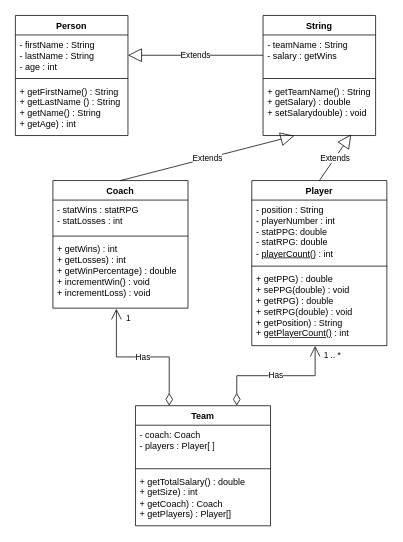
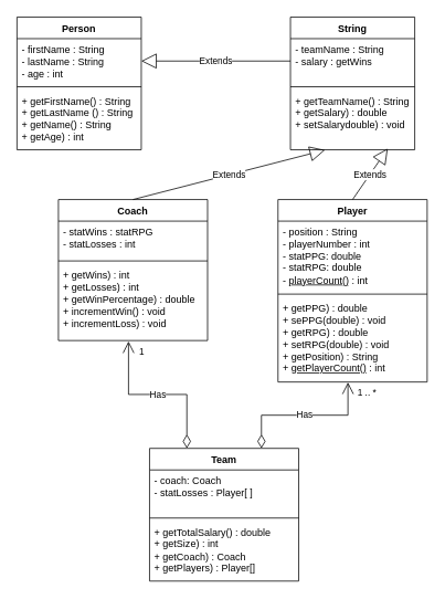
  <mxCell id="0" />
  <mxCell id="1" parent="0" />
  <mxCell id="2" value="Person" style="swimlane;fontStyle=1;align=center;verticalAlign=top;childLayout=stackLayout;horizontal=1;startSize=26;horizontalStack=0;resizeParent=1;resizeParentMax=0;resizeLast=0;collapsible=1;marginBottom=0;whiteSpace=wrap;html=1;" vertex="1" parent="1"><mxGeometry x="20" y="20" width="150" height="160" as="geometry" /></mxCell>
  <mxCell id="3" value="&lt;div&gt;- firstName : String&lt;/div&gt;&lt;div&gt;- lastName : String&lt;/div&gt;&lt;div&gt;- age : int&lt;/div&gt;" style="text;strokeColor=none;fillColor=none;align=left;verticalAlign=top;spacingLeft=4;spacingRight=4;overflow=hidden;rotatable=0;points=[[0,0.5],[1,0.5]];portConstraint=eastwest;whiteSpace=wrap;html=1;" vertex="1" parent="2"><mxGeometry y="26" width="150" height="54" as="geometry" /></mxCell>
  <mxCell id="4" value="" style="line;strokeWidth=1;fillColor=none;align=left;verticalAlign=middle;spacingTop=-1;spacingLeft=3;spacingRight=3;rotatable=0;labelPosition=right;points=[];portConstraint=eastwest;strokeColor=inherit;" vertex="1" parent="2"><mxGeometry y="80" width="150" height="8" as="geometry" /></mxCell>
  <mxCell id="5" value="&lt;div&gt;&lt;span style=&quot;background-color: initial;&quot;&gt;+ getFirstName() : String&amp;nbsp;&lt;/span&gt;&lt;/div&gt;&lt;div&gt;&lt;span style=&quot;background-color: initial;&quot;&gt;+ getLastName () : String&amp;nbsp;&lt;/span&gt;&lt;/div&gt;&lt;div&gt;&lt;span style=&quot;background-color: initial;&quot;&gt;+ getName() : String&amp;nbsp;&lt;/span&gt;&lt;/div&gt;&lt;div&gt;&lt;span style=&quot;background-color: initial;&quot;&gt;+ getAge) : int&lt;/span&gt;&lt;/div&gt;" style="text;strokeColor=none;fillColor=none;align=left;verticalAlign=top;spacingLeft=4;spacingRight=4;overflow=hidden;rotatable=0;points=[[0,0.5],[1,0.5]];portConstraint=eastwest;whiteSpace=wrap;html=1;" vertex="1" parent="2"><mxGeometry y="88" width="150" height="72" as="geometry" /></mxCell>
  <mxCell id="6" value="String" style="swimlane;fontStyle=1;align=center;verticalAlign=top;childLayout=stackLayout;horizontal=1;startSize=26;horizontalStack=0;resizeParent=1;resizeParentMax=0;resizeLast=0;collapsible=1;marginBottom=0;whiteSpace=wrap;html=1;" vertex="1" parent="1"><mxGeometry x="350" y="20" width="150" height="160" as="geometry" /></mxCell>
  <mxCell id="7" value="&lt;div&gt;- teamName : String&lt;/div&gt;&lt;div&gt;- salary : getWins&lt;/div&gt;" style="text;strokeColor=none;fillColor=none;align=left;verticalAlign=top;spacingLeft=4;spacingRight=4;overflow=hidden;rotatable=0;points=[[0,0.5],[1,0.5]];portConstraint=eastwest;whiteSpace=wrap;html=1;" vertex="1" parent="6"><mxGeometry y="26" width="150" height="54" as="geometry" /></mxCell>
  <mxCell id="8" value="" style="line;strokeWidth=1;fillColor=none;align=left;verticalAlign=middle;spacingTop=-1;spacingLeft=3;spacingRight=3;rotatable=0;labelPosition=right;points=[];portConstraint=eastwest;strokeColor=inherit;" vertex="1" parent="6"><mxGeometry y="80" width="150" height="8" as="geometry" /></mxCell>
  <mxCell id="9" value="+ getTeamName() : String&lt;div&gt;+ getSalary) : double&amp;nbsp;&lt;div&gt;+ setSalarydouble) : void&lt;/div&gt;&lt;/div&gt;" style="text;strokeColor=none;fillColor=none;align=left;verticalAlign=top;spacingLeft=4;spacingRight=4;overflow=hidden;rotatable=0;points=[[0,0.5],[1,0.5]];portConstraint=eastwest;whiteSpace=wrap;html=1;" vertex="1" parent="6"><mxGeometry y="88" width="150" height="72" as="geometry" /></mxCell>
  <mxCell id="10" value="Coach" style="swimlane;fontStyle=1;align=center;verticalAlign=top;childLayout=stackLayout;horizontal=1;startSize=26;horizontalStack=0;resizeParent=1;resizeParentMax=0;resizeLast=0;collapsible=1;marginBottom=0;whiteSpace=wrap;html=1;" vertex="1" parent="1"><mxGeometry x="70" y="240" width="180" height="170" as="geometry" /></mxCell>
  <mxCell id="11" value="&lt;div&gt;- statWins : statRPG&lt;/div&gt;&lt;div&gt;- statLosses : int&lt;/div&gt;" style="text;strokeColor=none;fillColor=none;align=left;verticalAlign=top;spacingLeft=4;spacingRight=4;overflow=hidden;rotatable=0;points=[[0,0.5],[1,0.5]];portConstraint=eastwest;whiteSpace=wrap;html=1;" vertex="1" parent="10"><mxGeometry y="26" width="180" height="44" as="geometry" /></mxCell>
  <mxCell id="12" value="" style="line;strokeWidth=1;fillColor=none;align=left;verticalAlign=middle;spacingTop=-1;spacingLeft=3;spacingRight=3;rotatable=0;labelPosition=right;points=[];portConstraint=eastwest;strokeColor=inherit;" vertex="1" parent="10"><mxGeometry y="70" width="180" height="8" as="geometry" /></mxCell>
  <mxCell id="13" value="+ getWins) : int&amp;nbsp;&lt;div&gt;+ getLosses) : int&amp;nbsp;&lt;/div&gt;&lt;div&gt;+ getWinPercentage) : double&amp;nbsp;&lt;/div&gt;&lt;div&gt;+ incrementWin() : void&amp;nbsp;&lt;/div&gt;&lt;div&gt;+ incrementLoss) : void&lt;/div&gt;" style="text;strokeColor=none;fillColor=none;align=left;verticalAlign=top;spacingLeft=4;spacingRight=4;overflow=hidden;rotatable=0;points=[[0,0.5],[1,0.5]];portConstraint=eastwest;whiteSpace=wrap;html=1;" vertex="1" parent="10"><mxGeometry y="78" width="180" height="92" as="geometry" /></mxCell>
  <mxCell id="14" value="Player" style="swimlane;fontStyle=1;align=center;verticalAlign=top;childLayout=stackLayout;horizontal=1;startSize=26;horizontalStack=0;resizeParent=1;resizeParentMax=0;resizeLast=0;collapsible=1;marginBottom=0;whiteSpace=wrap;html=1;" vertex="1" parent="1"><mxGeometry x="335" y="240" width="180" height="220" as="geometry" /></mxCell>
  <mxCell id="15" value="&lt;div&gt;- position : String&lt;/div&gt;&lt;div&gt;- playerNumber : int&lt;/div&gt;&lt;div&gt;- statPPG: double&lt;/div&gt;&lt;div&gt;- statRPG: double&lt;/div&gt;&lt;div&gt;- &lt;u&gt;playerCount()&lt;/u&gt; : int&lt;/div&gt;" style="text;strokeColor=none;fillColor=none;align=left;verticalAlign=top;spacingLeft=4;spacingRight=4;overflow=hidden;rotatable=0;points=[[0,0.5],[1,0.5]];portConstraint=eastwest;whiteSpace=wrap;html=1;" vertex="1" parent="14"><mxGeometry y="26" width="180" height="84" as="geometry" /></mxCell>
  <mxCell id="16" value="" style="line;strokeWidth=1;fillColor=none;align=left;verticalAlign=middle;spacingTop=-1;spacingLeft=3;spacingRight=3;rotatable=0;labelPosition=right;points=[];portConstraint=eastwest;strokeColor=inherit;" vertex="1" parent="14"><mxGeometry y="110" width="180" height="8" as="geometry" /></mxCell>
  <mxCell id="17" value="&lt;div&gt;+ getPPG) : double&amp;nbsp;&lt;/div&gt;&lt;div&gt;+ sePPG(double) : void&lt;/div&gt;&lt;div&gt;&lt;span style=&quot;background-color: initial;&quot;&gt;+ getRPG) : double&amp;nbsp;&lt;/span&gt;&lt;/div&gt;&lt;div&gt;&lt;span style=&quot;background-color: initial;&quot;&gt;+ setRPG(double) : void&amp;nbsp;&lt;/span&gt;&lt;/div&gt;&lt;div&gt;&lt;span style=&quot;background-color: initial;&quot;&gt;+ getPosition) : String&lt;/span&gt;&lt;/div&gt;&lt;div&gt;&lt;span style=&quot;background-color: initial;&quot;&gt;+ &lt;u&gt;getPlayerCount()&lt;/u&gt; : int&lt;/span&gt;&lt;/div&gt;" style="text;strokeColor=none;fillColor=none;align=left;verticalAlign=top;spacingLeft=4;spacingRight=4;overflow=hidden;rotatable=0;points=[[0,0.5],[1,0.5]];portConstraint=eastwest;whiteSpace=wrap;html=1;" vertex="1" parent="14"><mxGeometry y="118" width="180" height="102" as="geometry" /></mxCell>
  <mxCell id="18" value="Team" style="swimlane;fontStyle=1;align=center;verticalAlign=top;childLayout=stackLayout;horizontal=1;startSize=26;horizontalStack=0;resizeParent=1;resizeParentMax=0;resizeLast=0;collapsible=1;marginBottom=0;whiteSpace=wrap;html=1;" vertex="1" parent="1"><mxGeometry x="180" y="540" width="180" height="160" as="geometry" /></mxCell>
- <mxCell id="19" value="&lt;div&gt;- coach: Coach&lt;/div&gt;&lt;div&gt;- players : Player[ ]&lt;/div&gt;" style="text;strokeColor=none;fillColor=none;align=left;verticalAlign=top;spacingLeft=4;spacingRight=4;overflow=hidden;rotatable=0;points=[[0,0.5],[1,0.5]];portConstraint=eastwest;whiteSpace=wrap;html=1;" vertex="1" parent="18"><mxGeometry y="26" width="180" height="54" as="geometry" /></mxCell>
+ <mxCell id="19" value="&lt;div&gt;- coach: Coach&lt;/div&gt;&lt;div&gt;- statLosses : Player[ ]&lt;/div&gt;" style="text;strokeColor=none;fillColor=none;align=left;verticalAlign=top;spacingLeft=4;spacingRight=4;overflow=hidden;rotatable=0;points=[[0,0.5],[1,0.5]];portConstraint=eastwest;whiteSpace=wrap;html=1;" vertex="1" parent="18"><mxGeometry y="26" width="180" height="54" as="geometry" /></mxCell>
  <mxCell id="20" value="" style="line;strokeWidth=1;fillColor=none;align=left;verticalAlign=middle;spacingTop=-1;spacingLeft=3;spacingRight=3;rotatable=0;labelPosition=right;points=[];portConstraint=eastwest;strokeColor=inherit;" vertex="1" parent="18"><mxGeometry y="80" width="180" height="8" as="geometry" /></mxCell>
  <mxCell id="21" value="+ getTotalSalary() : double&amp;nbsp;&lt;div&gt;+ getSize) : int&amp;nbsp;&lt;div&gt;+ getCoach) : Coach&amp;nbsp;&lt;/div&gt;&lt;div&gt;+&lt;span style=&quot;background-color: initial;&quot;&gt;&amp;nbsp;getPlayers) : Player[]&lt;/span&gt;&lt;/div&gt;&lt;/div&gt;" style="text;strokeColor=none;fillColor=none;align=left;verticalAlign=top;spacingLeft=4;spacingRight=4;overflow=hidden;rotatable=0;points=[[0,0.5],[1,0.5]];portConstraint=eastwest;whiteSpace=wrap;html=1;" vertex="1" parent="18"><mxGeometry y="88" width="180" height="72" as="geometry" /></mxCell>
  <mxCell id="22" value="Extends" style="endArrow=block;endSize=16;endFill=0;html=1;rounded=0;exitX=0;exitY=0.5;exitDx=0;exitDy=0;entryX=1;entryY=0.5;entryDx=0;entryDy=0;" edge="1" parent="1" source="7" target="3"><mxGeometry width="160" relative="1" as="geometry"><mxPoint x="150" y="200" as="sourcePoint" /><mxPoint x="200" y="120" as="targetPoint" /></mxGeometry></mxCell>
  <mxCell id="23" value="Extends" style="endArrow=block;endSize=16;endFill=0;html=1;rounded=0;entryX=0.278;entryY=1.004;entryDx=0;entryDy=0;entryPerimeter=0;exitX=0.5;exitY=0;exitDx=0;exitDy=0;" edge="1" parent="1" source="10" target="9"><mxGeometry width="160" relative="1" as="geometry"><mxPoint x="150" y="200" as="sourcePoint" /><mxPoint x="310" y="200" as="targetPoint" /></mxGeometry></mxCell>
  <mxCell id="24" value="Extends" style="endArrow=block;endSize=16;endFill=0;html=1;rounded=0;exitX=0.5;exitY=0;exitDx=0;exitDy=0;entryX=0.783;entryY=0.979;entryDx=0;entryDy=0;entryPerimeter=0;" edge="1" parent="1" source="14" target="9"><mxGeometry width="160" relative="1" as="geometry"><mxPoint x="120" y="270" as="sourcePoint" /><mxPoint x="340" y="180" as="targetPoint" /></mxGeometry></mxCell>
  <mxCell id="25" value="Has" style="endArrow=open;html=1;endSize=12;startArrow=diamondThin;startSize=14;startFill=0;edgeStyle=orthogonalEdgeStyle;rounded=0;exitX=0.25;exitY=0;exitDx=0;exitDy=0;entryX=0.47;entryY=1.01;entryDx=0;entryDy=0;entryPerimeter=0;" edge="1" parent="1" source="18" target="13"><mxGeometry relative="1" as="geometry"><mxPoint x="250" y="550" as="sourcePoint" /><mxPoint x="410" y="550" as="targetPoint" /></mxGeometry></mxCell>
  <mxCell id="26" value="1" style="edgeLabel;resizable=0;html=1;align=right;verticalAlign=top;" connectable="0" vertex="1" parent="25"><mxGeometry x="1" relative="1" as="geometry"><mxPoint x="19" as="offset" /></mxGeometry></mxCell>
  <mxCell id="27" value="Has" style="endArrow=open;html=1;endSize=12;startArrow=diamondThin;startSize=14;startFill=0;edgeStyle=orthogonalEdgeStyle;rounded=0;exitX=0.75;exitY=0;exitDx=0;exitDy=0;entryX=0.469;entryY=1.004;entryDx=0;entryDy=0;entryPerimeter=0;" edge="1" parent="1" source="18" target="17"><mxGeometry relative="1" as="geometry"><mxPoint x="340" y="650" as="sourcePoint" /><mxPoint x="480" y="570" as="targetPoint" /></mxGeometry></mxCell>
  <mxCell id="28" value="1 .. *" style="edgeLabel;resizable=0;html=1;align=right;verticalAlign=top;" connectable="0" vertex="1" parent="27"><mxGeometry x="1" relative="1" as="geometry"><mxPoint x="35" as="offset" /></mxGeometry></mxCell>
